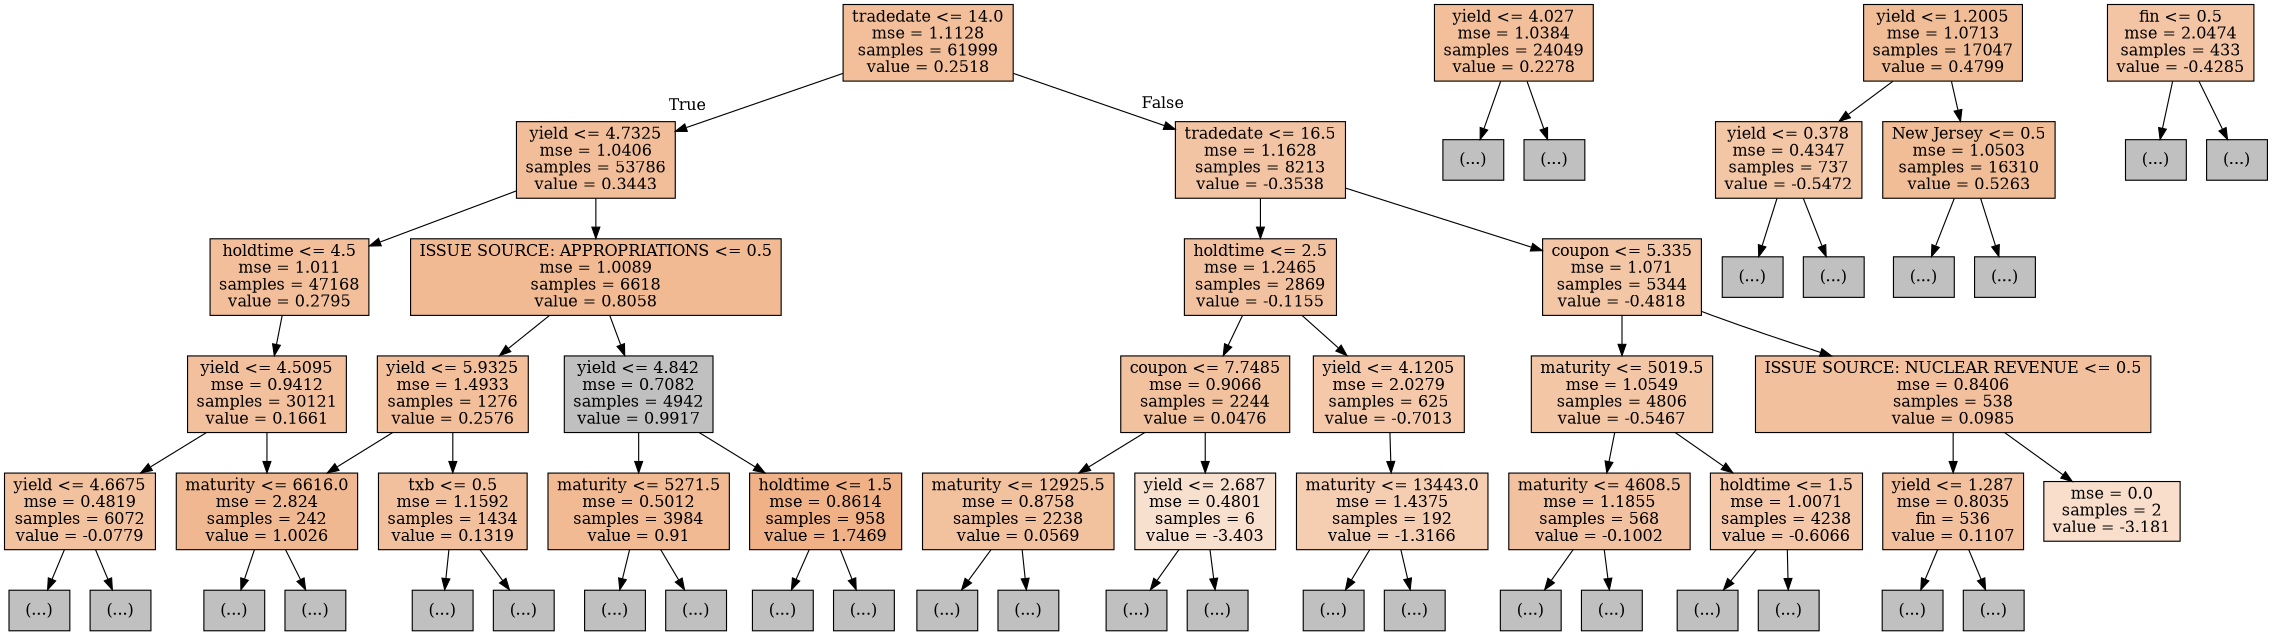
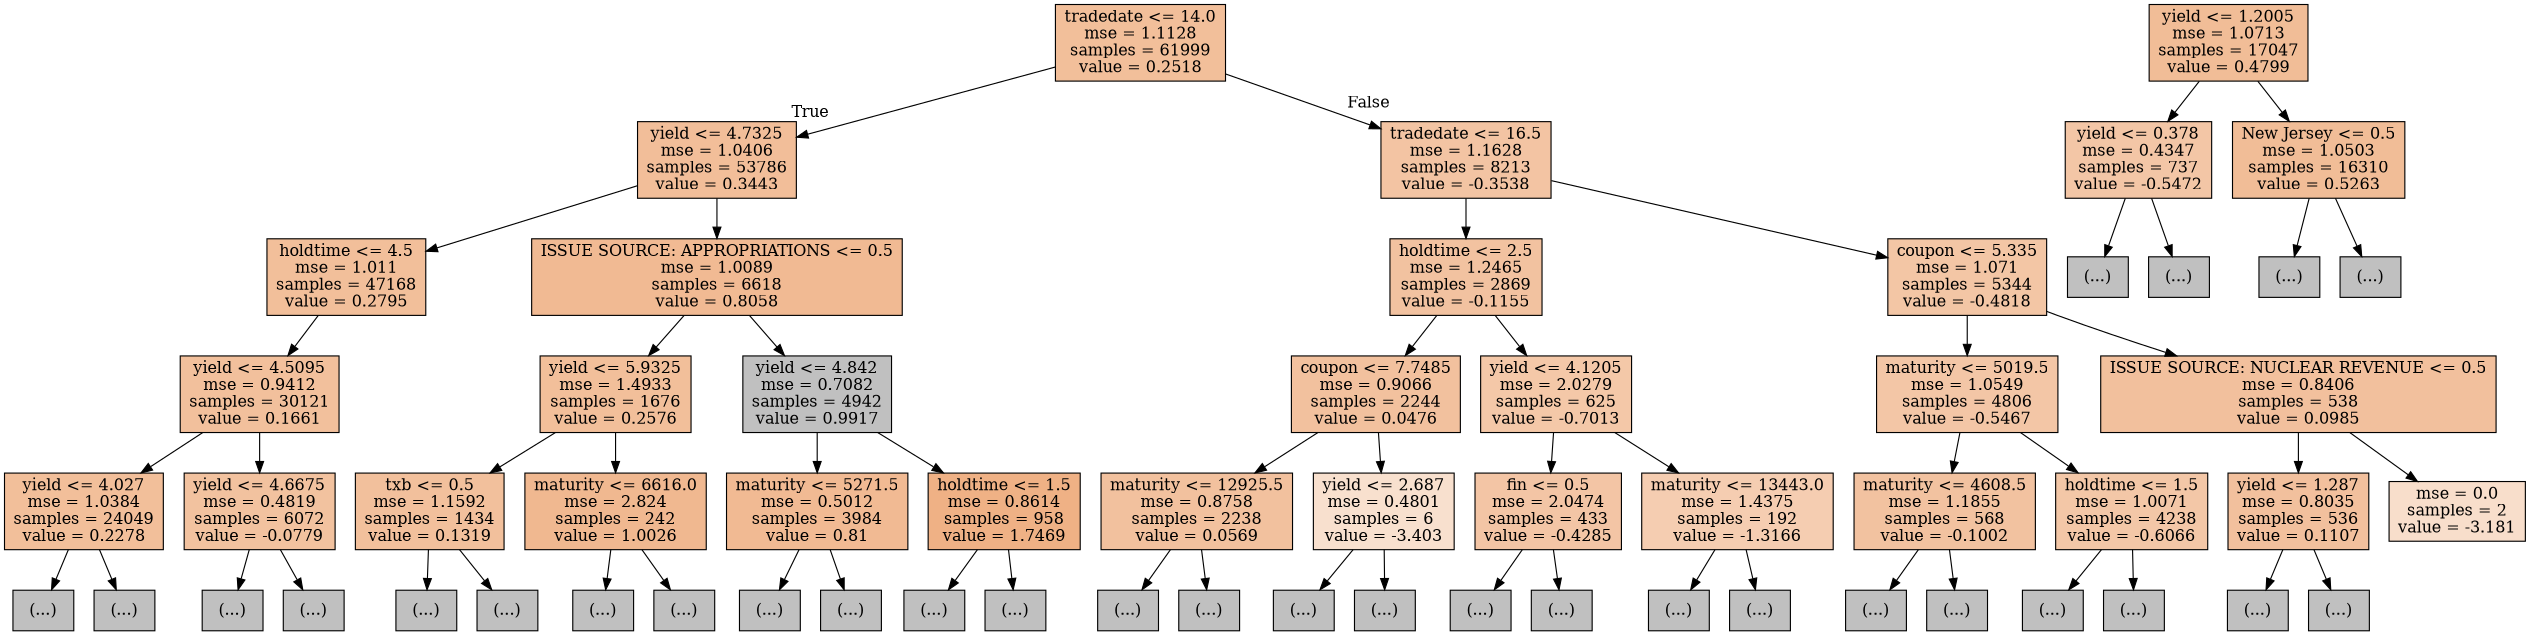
  digraph {
    node [color=black fillcolor="#C0C0C0" shape=box style=filled]
    n1 [fillcolor="#e5813981" label="tradedate <= 14.0\nmse = 1.1128\nsamples = 61999\nvalue = 0.2518"]
    n2 [fillcolor="#e5813983" label="yield <= 4.7325\nmse = 1.0406\nsamples = 53786\nvalue = 0.3443"]
    n3 [fillcolor="#e5813976" label="tradedate <= 16.5\nmse = 1.1628\nsamples = 8213\nvalue = -0.3538"]
    n4 [fillcolor="#e5813981" label="holdtime <= 4.5\nmse = 1.011\nsamples = 47168\nvalue = 0.2795"]
    n5 [fillcolor="#e581398b" label="ISSUE SOURCE: APPROPRIATIONS <= 0.5\nmse = 1.0089\nsamples = 6618\nvalue = 0.8058"]
    n6 [fillcolor="#e581397a" label="holdtime <= 2.5\nmse = 1.2465\nsamples = 2869\nvalue = -0.1155"]
    n7 [fillcolor="#e5813973" label="coupon <= 5.335\nmse = 1.071\nsamples = 5344\nvalue = -0.4818"]
    n8 [fillcolor="#e581397f" label="yield <= 4.5095\nmse = 0.9412\nsamples = 30121\nvalue = 0.1661"]
-   n9 [fillcolor="#e5813981" label="yield <= 5.9325\nmse = 1.4933\nsamples = 1276\nvalue = 0.2576"]
+   n9 [fillcolor="#e5813981" label="yield <= 5.9325\nmse = 1.4933\nsamples = 1676\nvalue = 0.2576"]
    n10 [label="yield <= 4.842\nmse = 0.7082\nsamples = 4942\nvalue = 0.9917"]
    n11 [fillcolor="#e5813981" label="yield <= 4.027\nmse = 1.0384\nsamples = 24049\nvalue = 0.2278"]
    n12 [fillcolor="#e581397b" label="yield <= 4.6675\nmse = 0.4819\nsamples = 6072\nvalue = -0.0779"]
    n13 [fillcolor="#e5813985" label="yield <= 1.2005\nmse = 1.0713\nsamples = 17047\nvalue = 0.4799"]
    n14 [fillcolor="#e5813972" label="yield <= 0.378\nmse = 0.4347\nsamples = 737\nvalue = -0.5472"]
    n15 [fillcolor="#e5813986" label="New Jersey <= 0.5\nmse = 1.0503\nsamples = 16310\nvalue = 0.5263"]
    n16 [label="(...)"]
    n17 [label="(...)"]
    n18 [label="(...)"]
    n19 [label="(...)"]
    n20 [label="(...)"]
    n21 [label="(...)"]
    n22 [label="(...)"]
    n23 [label="(...)"]
    n24 [fillcolor="#e581397f" label="txb <= 0.5\nmse = 1.1592\nsamples = 1434\nvalue = 0.1319"]
    n25 [fillcolor="#e581398f" label="maturity <= 6616.0\nmse = 2.824\nsamples = 242\nvalue = 1.0026"]
-   n26 [fillcolor="#e581398b" label="maturity <= 5271.5\nmse = 0.5012\nsamples = 3984\nvalue = 0.91"]
+   n26 [fillcolor="#e581398b" label="maturity <= 5271.5\nmse = 0.5012\nsamples = 3984\nvalue = 0.81"]
    n27 [fillcolor="#e581399d" label="holdtime <= 1.5\nmse = 0.8614\nsamples = 958\nvalue = 1.7469"]
    n28 [label="(...)"]
    n29 [label="(...)"]
    n30 [label="(...)"]
    n31 [label="(...)"]
    n32 [label="(...)"]
    n33 [label="(...)"]
    n34 [label="(...)"]
    n35 [label="(...)"]
    n36 [fillcolor="#e581397d" label="coupon <= 7.7485\nmse = 0.9066\nsamples = 2244\nvalue = 0.0476"]
    n37 [fillcolor="#e581396f" label="yield <= 4.1205\nmse = 2.0279\nsamples = 625\nvalue = -0.7013"]
    n38 [fillcolor="#e5813972" label="maturity <= 5019.5\nmse = 1.0549\nsamples = 4806\nvalue = -0.5467"]
    n39 [fillcolor="#e581397e" label="ISSUE SOURCE: NUCLEAR REVENUE <= 0.5\nmse = 0.8406\nsamples = 538\nvalue = 0.0985"]
    n40 [fillcolor="#e581397d" label="maturity <= 12925.5\nmse = 0.8758\nsamples = 2238\nvalue = 0.0569"]
    n41 [fillcolor="#e581393e" label="yield <= 2.687\nmse = 0.4801\nsamples = 6\nvalue = -3.403"]
    n42 [fillcolor="#e5813974" label="fin <= 0.5\nmse = 2.0474\nsamples = 433\nvalue = -0.4285"]
    n43 [fillcolor="#e5813964" label="maturity <= 13443.0\nmse = 1.4375\nsamples = 192\nvalue = -1.3166"]
    n44 [label="(...)"]
    n45 [label="(...)"]
    n46 [label="(...)"]
    n47 [label="(...)"]
    n48 [label="(...)"]
    n49 [label="(...)"]
    n50 [label="(...)"]
    n51 [label="(...)"]
    n52 [fillcolor="#e581397a" label="maturity <= 4608.5\nmse = 1.1855\nsamples = 568\nvalue = -0.1002"]
    n53 [fillcolor="#e5813971" label="holdtime <= 1.5\nmse = 1.0071\nsamples = 4238\nvalue = -0.6066"]
-   n54 [fillcolor="#e581397e" label="yield <= 1.287\nmse = 0.8035\nfin = 536\nvalue = 0.1107"]
+   n54 [fillcolor="#e581397e" label="yield <= 1.287\nmse = 0.8035\nsamples = 536\nvalue = 0.1107"]
    n55 [fillcolor="#e5813942" label="mse = 0.0\nsamples = 2\nvalue = -3.181"]
    n56 [label="(...)"]
    n57 [label="(...)"]
    n58 [label="(...)"]
    n59 [label="(...)"]
    n60 [label="(...)"]
    n61 [label="(...)"]
    n1 -> n2 [headlabel=True labelangle=45 labeldistance=2.5]
    n1 -> n3 [headlabel=False labelangle=-45 labeldistance=2.5]
    n2 -> n4
    n2 -> n5
    n3 -> n6
    n3 -> n7
    n4 -> n8
    n5 -> n9
    n5 -> n10
    n6 -> n36
    n6 -> n37
    n7 -> n38
    n7 -> n39
-   n8 -> n25
+   n8 -> n11
    n8 -> n12
    n9 -> n24
    n9 -> n25
    n10 -> n26
    n10 -> n27
    n11 -> n16
    n11 -> n17
    n12 -> n18
    n12 -> n19
    n13 -> n14
    n13 -> n15
    n14 -> n20
    n14 -> n21
    n15 -> n22
    n15 -> n23
    n24 -> n28
    n24 -> n29
    n25 -> n30
    n25 -> n31
    n26 -> n32
    n26 -> n33
    n27 -> n34
    n27 -> n35
    n36 -> n40
    n36 -> n41
+   n37 -> n42
    n37 -> n43
    n38 -> n52
    n38 -> n53
    n39 -> n54
    n39 -> n55
    n40 -> n44
    n40 -> n45
    n41 -> n46
    n41 -> n47
    n42 -> n48
    n42 -> n49
    n43 -> n50
    n43 -> n51
    n52 -> n56
    n52 -> n57
    n53 -> n58
    n53 -> n59
    n54 -> n60
    n54 -> n61
  }
